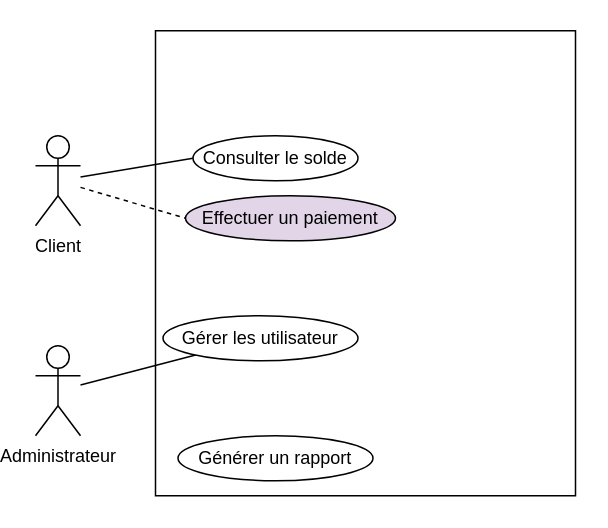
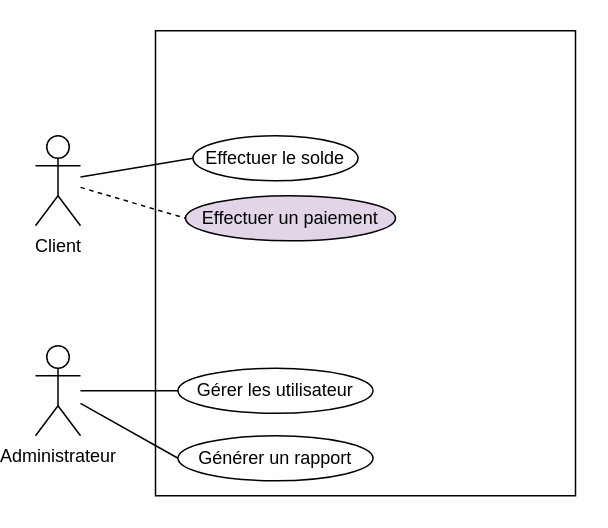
  <mxCell id="0" />
  <mxCell id="1" parent="0" />
  <mxCell id="2" value="" style="rounded=0;whiteSpace=wrap;html=1;" parent="1" vertex="1"><mxGeometry x="100" y="20" width="280" height="310" as="geometry" /></mxCell>
  <mxCell id="3" value="Client" style="shape=umlActor;html=1;verticalLabelPosition=bottom;verticalAlign=top;align=center;" parent="1" vertex="1"><mxGeometry x="20" y="90" width="30" height="60" as="geometry" /></mxCell>
  <mxCell id="4" style="edgeStyle=none;html=1;endArrow=none;endFill=0;entryX=0;entryY=0.5;entryDx=0;entryDy=0;" parent="1" source="3" target="5" edge="1"><mxGeometry relative="1" as="geometry" /></mxCell>
- <mxCell id="5" value="Consulter le solde" style="ellipse;whiteSpace=wrap;html=1;" parent="1" vertex="1"><mxGeometry x="125" y="90" width="110" height="30" as="geometry" /></mxCell>
+ <mxCell id="5" value="Effectuer le solde" style="ellipse;whiteSpace=wrap;html=1;" parent="1" vertex="1"><mxGeometry x="125" y="90" width="110" height="30" as="geometry" /></mxCell>
  <mxCell id="6" style="edgeStyle=none;html=1;endArrow=none;endFill=0;" edge="1" parent="1" source="8" target="9"><mxGeometry relative="1" as="geometry" /></mxCell>
+ <mxCell id="7" style="edgeStyle=none;html=1;entryX=0;entryY=0.5;entryDx=0;entryDy=0;endArrow=none;endFill=0;" edge="1" parent="1" source="8" target="12"><mxGeometry relative="1" as="geometry" /></mxCell>
  <mxCell id="8" value="Administrat&lt;span style=&quot;background-color: transparent;&quot;&gt;eur&lt;/span&gt;" style="shape=umlActor;html=1;verticalLabelPosition=bottom;verticalAlign=top;align=center;" vertex="1" parent="1"><mxGeometry x="20" y="230" width="30" height="60" as="geometry" /></mxCell>
- <mxCell id="9" value="Gérer les utilisateur" style="ellipse;whiteSpace=wrap;html=1;" vertex="1" parent="1"><mxGeometry x="105" y="210" width="130" height="30" as="geometry" /></mxCell>
+ <mxCell id="9" value="Gérer les utilisateur" style="ellipse;whiteSpace=wrap;html=1;" vertex="1" parent="1"><mxGeometry x="115" y="245" width="130" height="30" as="geometry" /></mxCell>
  <mxCell id="10" value="Effectuer un paiement" style="ellipse;whiteSpace=wrap;html=1;fillColor=#e1d5e7;" vertex="1" parent="1"><mxGeometry x="120" y="130" width="140" height="30" as="geometry" /></mxCell>
  <mxCell id="11" style="edgeStyle=none;html=1;entryX=0;entryY=0.5;entryDx=0;entryDy=0;endArrow=none;endFill=0;dashed=1;" edge="1" parent="1" source="3" target="10"><mxGeometry relative="1" as="geometry" /></mxCell>
  <mxCell id="12" value="Générer un rapport" style="ellipse;whiteSpace=wrap;html=1;" vertex="1" parent="1"><mxGeometry x="115" y="290" width="130" height="30" as="geometry" /></mxCell>
